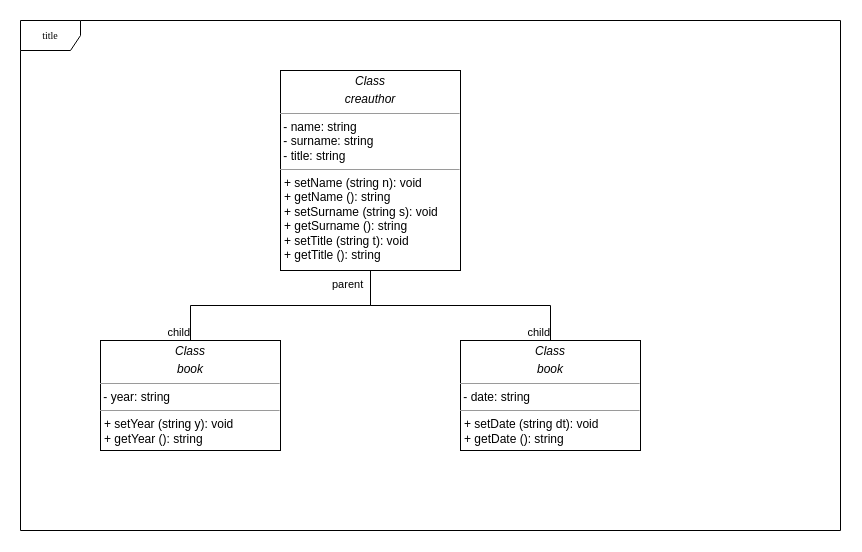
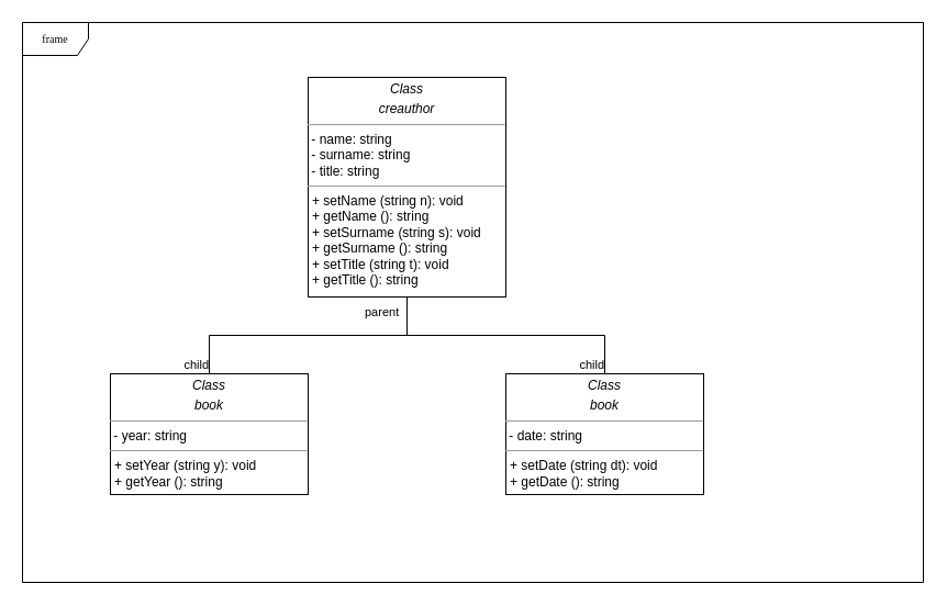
  <mxCell id="0" />
  <mxCell id="1" parent="0" />
- <mxCell id="2" value="title" style="shape=umlFrame;whiteSpace=wrap;html=1;rounded=0;shadow=0;comic=0;labelBackgroundColor=none;strokeWidth=1;fontFamily=Verdana;fontSize=10;align=center;" parent="1" vertex="1"><mxGeometry x="20" y="20" width="820" height="510" as="geometry" /></mxCell>
+ <mxCell id="2" value="frame" style="shape=umlFrame;whiteSpace=wrap;html=1;rounded=0;shadow=0;comic=0;labelBackgroundColor=none;strokeWidth=1;fontFamily=Verdana;fontSize=10;align=center;" parent="1" vertex="1"><mxGeometry x="20" y="20" width="820" height="510" as="geometry" /></mxCell>
  <mxCell id="3" value="&lt;p style=&quot;margin:0px;margin-top:4px;text-align:center;&quot;&gt;&lt;i&gt;Class&lt;/i&gt;&lt;/p&gt;&lt;p style=&quot;margin:0px;margin-top:4px;text-align:center;&quot;&gt;&lt;i&gt;creauthor&lt;/i&gt;&lt;/p&gt;&lt;hr size=&quot;1&quot;&gt;&lt;p style=&quot;margin:0px;margin-left:4px;&quot;&gt;&lt;/p&gt;&lt;div style=&quot;text-align: justify;&quot;&gt;&lt;span style=&quot;background-color: initial;&quot;&gt;&amp;nbsp;- name: string&lt;/span&gt;&lt;/div&gt;&lt;div style=&quot;text-align: justify;&quot;&gt;&lt;span style=&quot;background-color: initial;&quot;&gt;&amp;nbsp;- surname: string&lt;/span&gt;&lt;/div&gt;&lt;div style=&quot;text-align: justify;&quot;&gt;&lt;span style=&quot;background-color: initial;&quot;&gt;&amp;nbsp;- title: string&lt;/span&gt;&lt;/div&gt;&lt;hr size=&quot;1&quot;&gt;&lt;p style=&quot;margin:0px;margin-left:4px;&quot;&gt;+ setName (string n): void&lt;br&gt;+ getName (): string&lt;/p&gt;&lt;p style=&quot;margin:0px;margin-left:4px;&quot;&gt;+ setSurname (string s): void&lt;br style=&quot;border-color: var(--border-color);&quot;&gt;+ getSurname (): string&lt;br&gt;&lt;/p&gt;&lt;p style=&quot;margin:0px;margin-left:4px;&quot;&gt;+ setTitle (string t): void&lt;br style=&quot;border-color: var(--border-color);&quot;&gt;+ getTitle (): string&lt;br&gt;&lt;/p&gt;" style="verticalAlign=top;align=left;overflow=fill;fontSize=12;fontFamily=Helvetica;html=1;rounded=0;shadow=0;comic=0;labelBackgroundColor=none;strokeWidth=1" parent="1" vertex="1"><mxGeometry x="280" y="70" width="180" height="200" as="geometry" /></mxCell>
  <mxCell id="4" value="&lt;p style=&quot;margin:0px;margin-top:4px;text-align:center;&quot;&gt;&lt;i&gt;Class&lt;/i&gt;&lt;/p&gt;&lt;p style=&quot;margin:0px;margin-top:4px;text-align:center;&quot;&gt;&lt;i&gt;book&lt;/i&gt;&lt;/p&gt;&lt;hr size=&quot;1&quot;&gt;&lt;p style=&quot;margin:0px;margin-left:4px;&quot;&gt;&lt;/p&gt;&lt;div style=&quot;text-align: justify;&quot;&gt;&lt;span style=&quot;background-color: initial;&quot;&gt;&amp;nbsp;- year: string&lt;/span&gt;&lt;/div&gt;&lt;hr size=&quot;1&quot;&gt;&lt;p style=&quot;margin:0px;margin-left:4px;&quot;&gt;+ setYear (string y): void&lt;br&gt;+ getYear (): string&lt;/p&gt;" style="verticalAlign=top;align=left;overflow=fill;fontSize=12;fontFamily=Helvetica;html=1;rounded=0;shadow=0;comic=0;labelBackgroundColor=none;strokeWidth=1" vertex="1" parent="1"><mxGeometry x="100" y="340" width="180" height="110" as="geometry" /></mxCell>
  <mxCell id="5" value="&lt;p style=&quot;margin:0px;margin-top:4px;text-align:center;&quot;&gt;&lt;i&gt;Class&lt;/i&gt;&lt;/p&gt;&lt;p style=&quot;margin:0px;margin-top:4px;text-align:center;&quot;&gt;&lt;i&gt;book&lt;/i&gt;&lt;/p&gt;&lt;hr size=&quot;1&quot;&gt;&lt;p style=&quot;margin:0px;margin-left:4px;&quot;&gt;&lt;/p&gt;&lt;div style=&quot;text-align: justify;&quot;&gt;&lt;span style=&quot;background-color: initial;&quot;&gt;&amp;nbsp;- date: string&lt;/span&gt;&lt;/div&gt;&lt;hr size=&quot;1&quot;&gt;&lt;p style=&quot;margin:0px;margin-left:4px;&quot;&gt;+ setDate (string dt): void&lt;br&gt;+ getDate (): string&lt;/p&gt;" style="verticalAlign=top;align=left;overflow=fill;fontSize=12;fontFamily=Helvetica;html=1;rounded=0;shadow=0;comic=0;labelBackgroundColor=none;strokeWidth=1" vertex="1" parent="1"><mxGeometry x="460" y="340" width="180" height="110" as="geometry" /></mxCell>
  <mxCell id="6" value="" style="endArrow=none;html=1;edgeStyle=orthogonalEdgeStyle;rounded=0;entryX=0.5;entryY=0;entryDx=0;entryDy=0;exitX=0.5;exitY=1;exitDx=0;exitDy=0;" edge="1" parent="1" source="3" target="4"><mxGeometry relative="1" as="geometry"><mxPoint x="100" y="290" as="sourcePoint" /><mxPoint x="260" y="290" as="targetPoint" /></mxGeometry></mxCell>
  <mxCell id="7" value="parent" style="edgeLabel;resizable=0;html=1;align=left;verticalAlign=bottom;" connectable="0" vertex="1" parent="6"><mxGeometry x="-1" relative="1" as="geometry"><mxPoint x="-40" y="22" as="offset" /></mxGeometry></mxCell>
  <mxCell id="8" value="child" style="edgeLabel;resizable=0;html=1;align=right;verticalAlign=bottom;" connectable="0" vertex="1" parent="6"><mxGeometry x="1" relative="1" as="geometry" /></mxCell>
  <mxCell id="9" value="" style="endArrow=none;html=1;edgeStyle=orthogonalEdgeStyle;rounded=0;exitX=0.5;exitY=1;exitDx=0;exitDy=0;entryX=0.5;entryY=0;entryDx=0;entryDy=0;" edge="1" parent="1" source="3" target="5"><mxGeometry relative="1" as="geometry"><mxPoint x="540" y="160" as="sourcePoint" /><mxPoint x="700" y="160" as="targetPoint" /></mxGeometry></mxCell>
  <mxCell id="10" value="child" style="edgeLabel;resizable=0;html=1;align=right;verticalAlign=bottom;" connectable="0" vertex="1" parent="9"><mxGeometry x="1" relative="1" as="geometry" /></mxCell>
